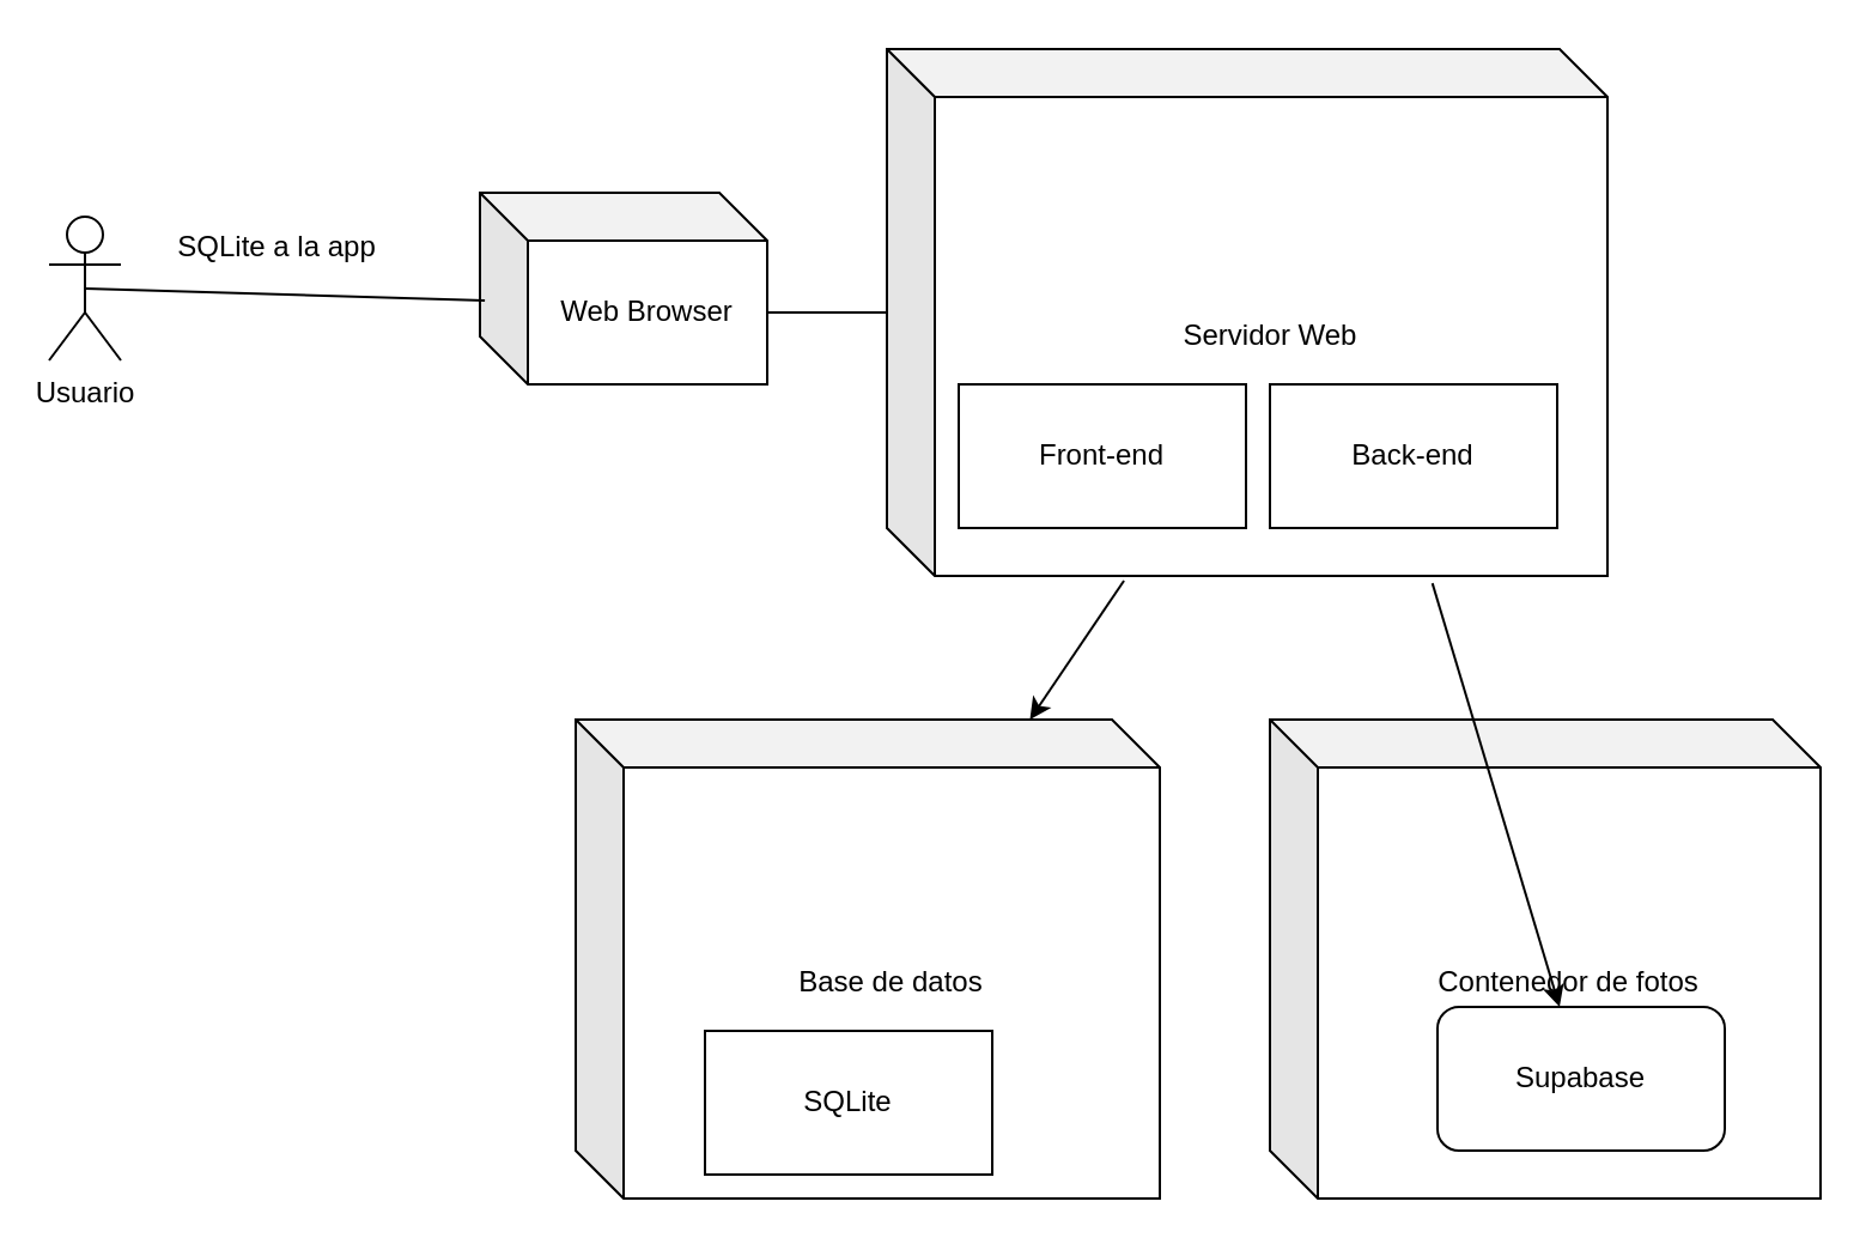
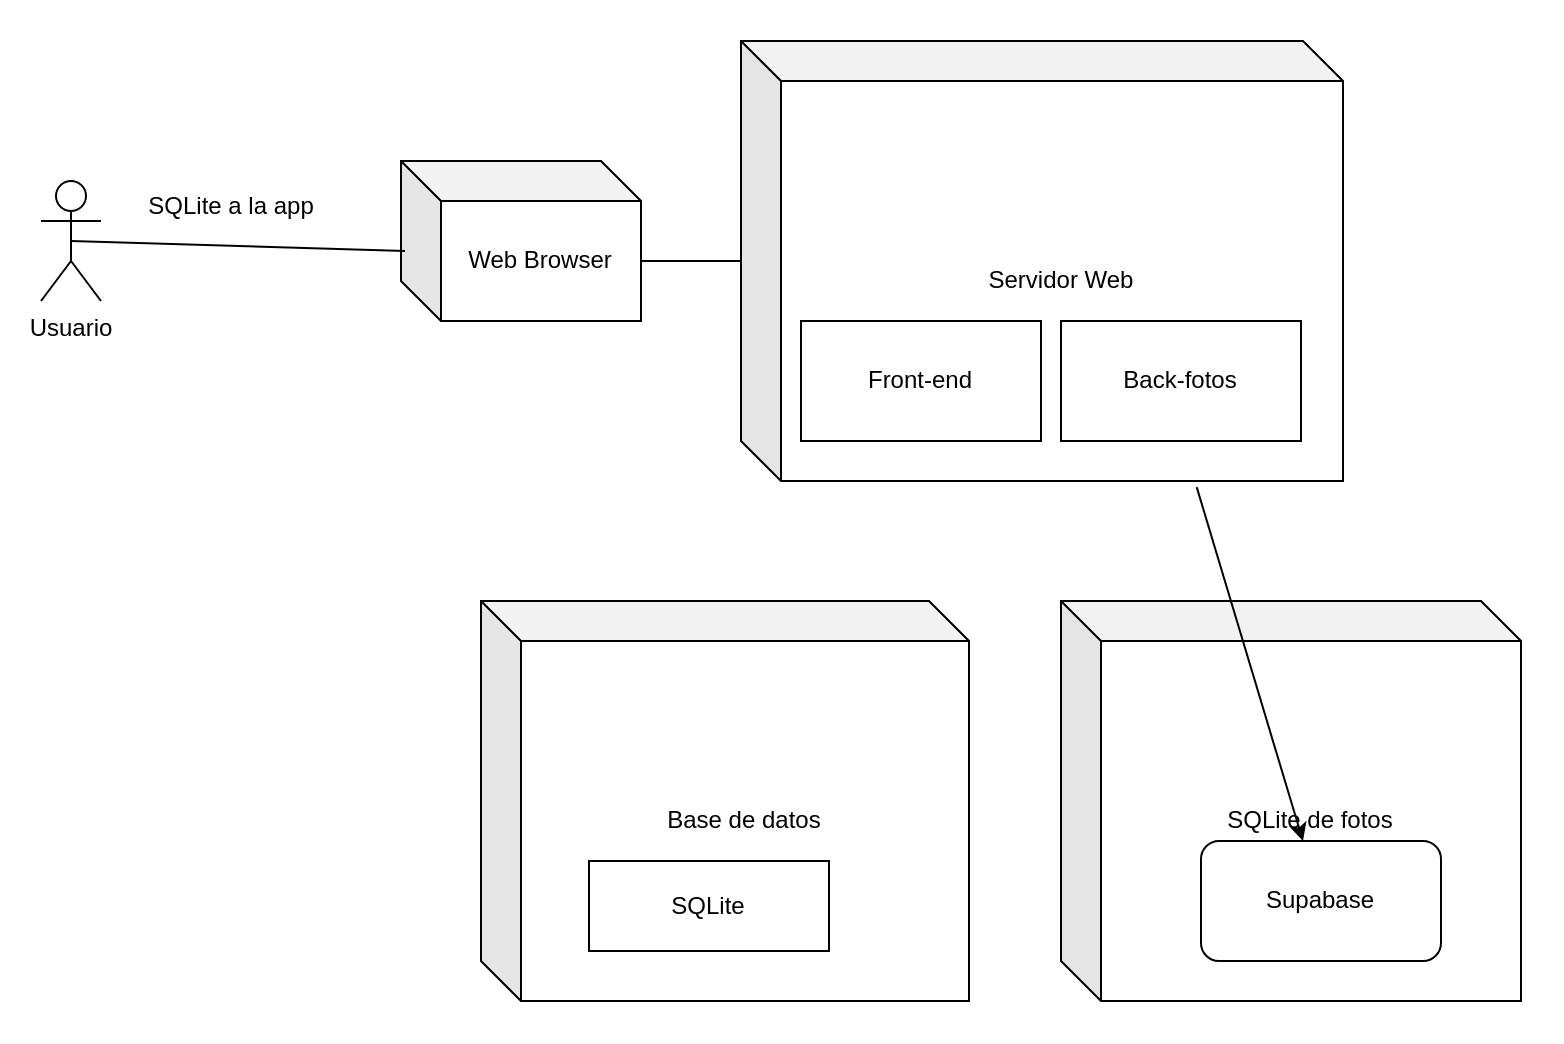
  <mxCell id="0" />
  <mxCell id="1" parent="0" />
  <mxCell id="2" value="Usuario" style="shape=umlActor;verticalLabelPosition=bottom;verticalAlign=top;html=1;outlineConnect=0;" vertex="1" parent="1"><mxGeometry x="20" y="90" width="30" height="60" as="geometry" /></mxCell>
  <mxCell id="3" value="SQLite a la app" style="text;html=1;align=center;verticalAlign=middle;resizable=0;points=[];autosize=1;strokeColor=none;fillColor=none;" vertex="1" parent="1"><mxGeometry x="60" y="88" width="110" height="30" as="geometry" /></mxCell>
  <mxCell id="4" value="Servidor Web" style="shape=cube;whiteSpace=wrap;html=1;boundedLbl=1;backgroundOutline=1;darkOpacity=0.05;darkOpacity2=0.1;" vertex="1" parent="1"><mxGeometry x="370" y="20" width="301" height="220" as="geometry" /></mxCell>
  <mxCell id="5" value="Front-end" style="rounded=0;whiteSpace=wrap;html=1;" vertex="1" parent="1"><mxGeometry x="400" y="160" width="120" height="60" as="geometry" /></mxCell>
- <mxCell id="6" value="Back-end" style="rounded=0;whiteSpace=wrap;html=1;" vertex="1" parent="1"><mxGeometry x="530" y="160" width="120" height="60" as="geometry" /></mxCell>
+ <mxCell id="6" value="Back-fotos" style="rounded=0;whiteSpace=wrap;html=1;" vertex="1" parent="1"><mxGeometry x="530" y="160" width="120" height="60" as="geometry" /></mxCell>
  <mxCell id="7" value="Base de datos" style="shape=cube;whiteSpace=wrap;html=1;boundedLbl=1;backgroundOutline=1;darkOpacity=0.05;darkOpacity2=0.1;" vertex="1" parent="1"><mxGeometry x="240" y="300" width="244" height="200" as="geometry" /></mxCell>
- <mxCell id="8" value="SQLite" style="rounded=0;whiteSpace=wrap;html=1;" vertex="1" parent="1"><mxGeometry x="294" y="430" width="120" height="60" as="geometry" /></mxCell>
- <mxCell id="9" value="Contenedor de fotos" style="shape=cube;whiteSpace=wrap;html=1;boundedLbl=1;backgroundOutline=1;darkOpacity=0.05;darkOpacity2=0.1;" vertex="1" parent="1"><mxGeometry x="530" y="300" width="230" height="200" as="geometry" /></mxCell>
+ <mxCell id="8" value="SQLite" style="rounded=0;whiteSpace=wrap;html=1;" vertex="1" parent="1"><mxGeometry x="294" y="430" width="120" height="45" as="geometry" /></mxCell>
+ <mxCell id="9" value="SQLite de fotos" style="shape=cube;whiteSpace=wrap;html=1;boundedLbl=1;backgroundOutline=1;darkOpacity=0.05;darkOpacity2=0.1;" vertex="1" parent="1"><mxGeometry x="530" y="300" width="230" height="200" as="geometry" /></mxCell>
  <mxCell id="10" value="Supabase" style="whiteSpace=wrap;html=1;rounded=1;" vertex="1" parent="1"><mxGeometry x="600" y="420" width="120" height="60" as="geometry" /></mxCell>
- <mxCell id="11" value="" style="endArrow=classic;html=1;rounded=0;exitX=0.329;exitY=1.009;exitDx=0;exitDy=0;exitPerimeter=0;" edge="1" parent="1" source="4" target="7"><mxGeometry width="50" height="50" relative="1" as="geometry"><mxPoint x="350" y="350" as="sourcePoint" /><mxPoint x="400" y="300" as="targetPoint" /></mxGeometry></mxCell>
  <mxCell id="12" value="" style="endArrow=classic;html=1;rounded=0;exitX=0.757;exitY=1.014;exitDx=0;exitDy=0;exitPerimeter=0;" edge="1" parent="1" source="4" target="10"><mxGeometry width="50" height="50" relative="1" as="geometry"><mxPoint x="350" y="350" as="sourcePoint" /><mxPoint x="400" y="300" as="targetPoint" /></mxGeometry></mxCell>
  <mxCell id="13" value="Web Browser" style="shape=cube;whiteSpace=wrap;html=1;boundedLbl=1;backgroundOutline=1;darkOpacity=0.05;darkOpacity2=0.1;" vertex="1" parent="1"><mxGeometry x="200" y="80" width="120" height="80" as="geometry" /></mxCell>
  <mxCell id="14" value="" style="endArrow=none;html=1;rounded=0;exitX=0;exitY=0;exitDx=120;exitDy=50;exitPerimeter=0;" edge="1" parent="1" source="13" target="4"><mxGeometry width="50" height="50" relative="1" as="geometry"><mxPoint x="350" y="350" as="sourcePoint" /><mxPoint x="400" y="300" as="targetPoint" /></mxGeometry></mxCell>
  <mxCell id="15" value="" style="endArrow=none;html=1;rounded=0;exitX=0.5;exitY=0.5;exitDx=0;exitDy=0;exitPerimeter=0;entryX=0.017;entryY=0.563;entryDx=0;entryDy=0;entryPerimeter=0;" edge="1" parent="1" source="2" target="13"><mxGeometry width="50" height="50" relative="1" as="geometry"><mxPoint x="350" y="350" as="sourcePoint" /><mxPoint x="400" y="300" as="targetPoint" /></mxGeometry></mxCell>
